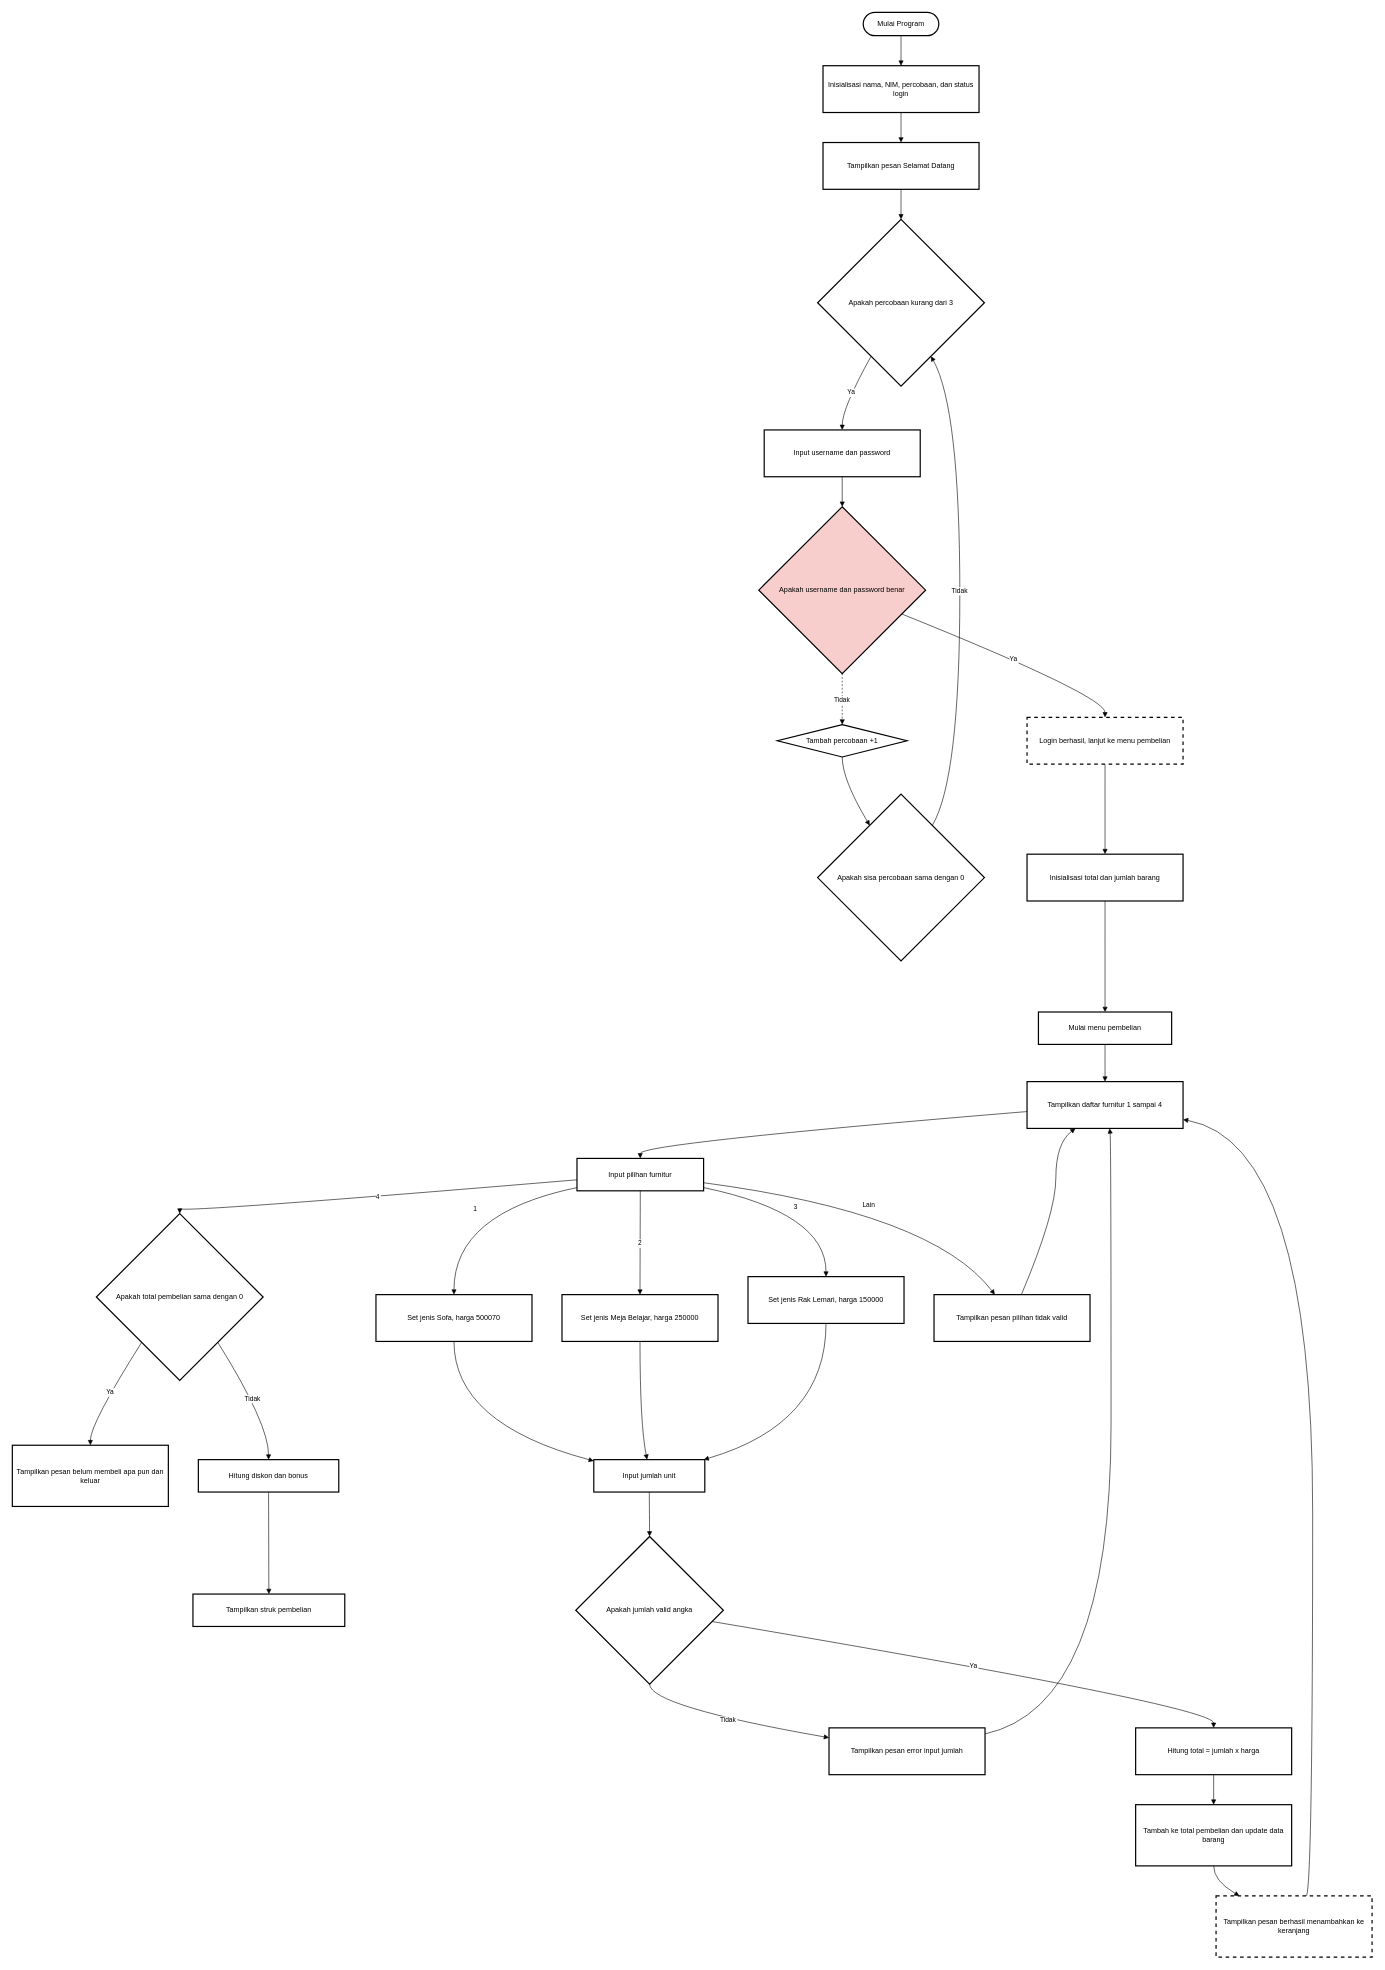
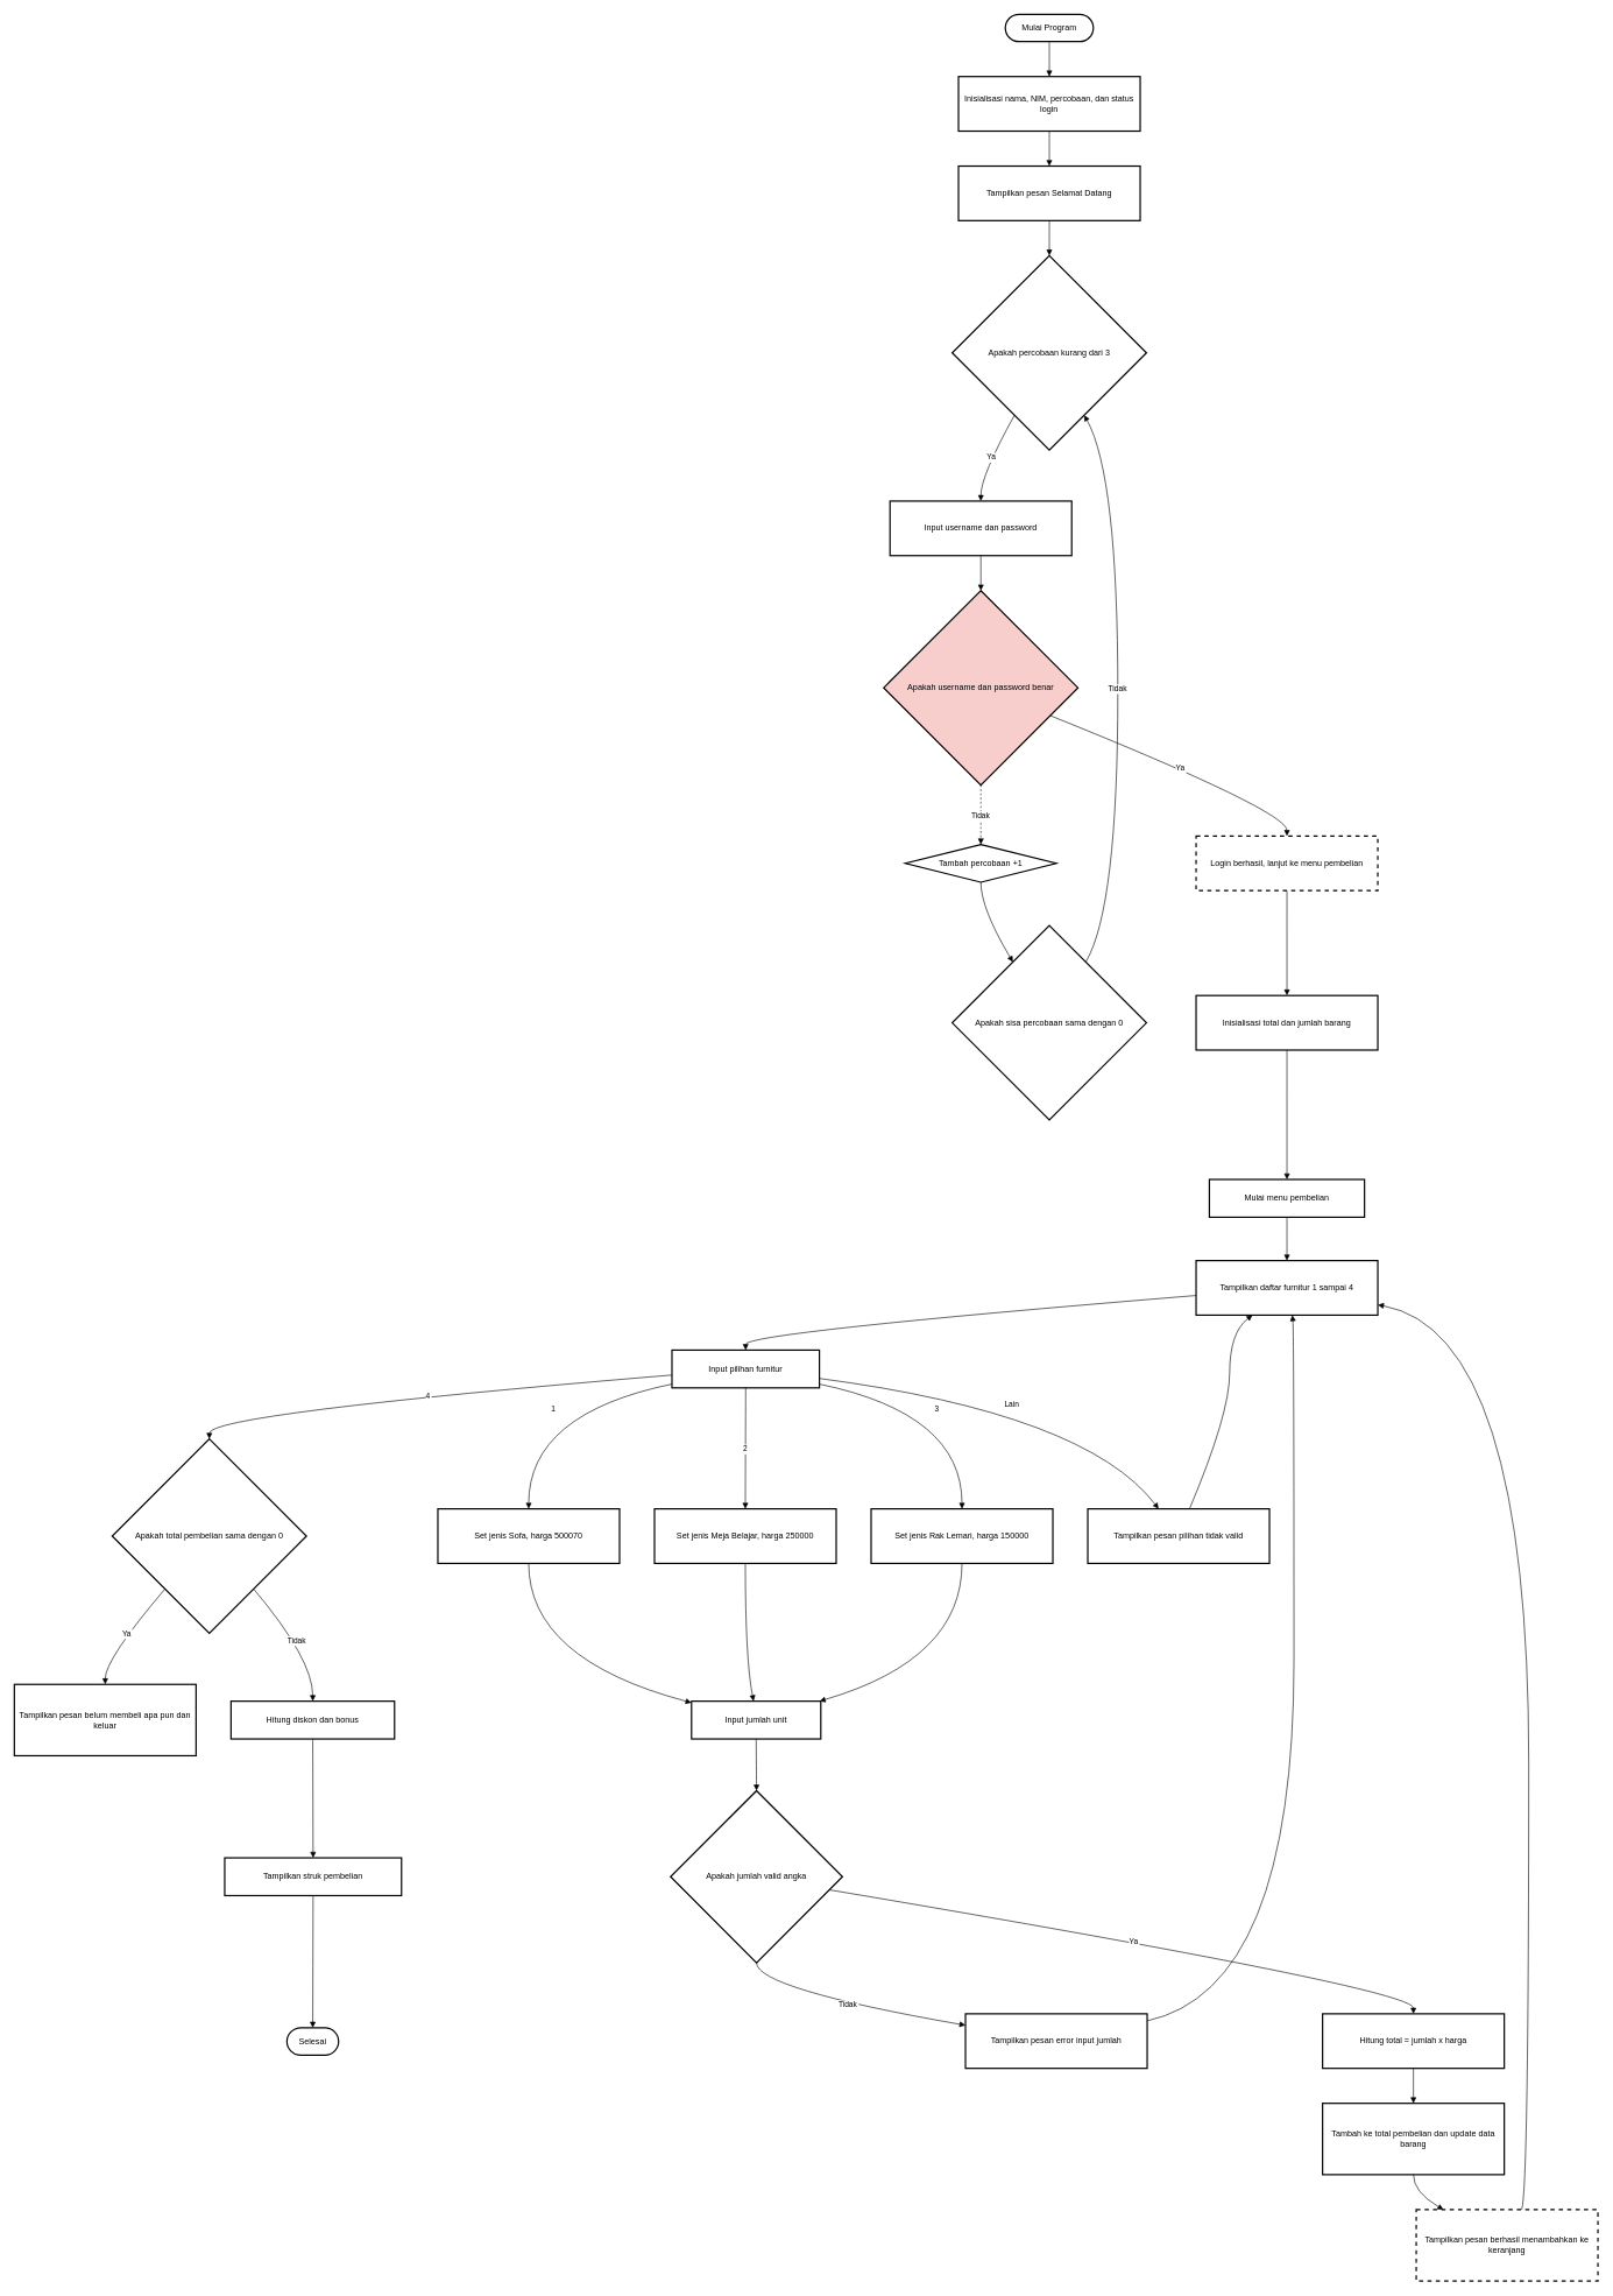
  <mxCell id="0" />
  <mxCell id="1" parent="0" />
  <mxCell id="2" value="Mulai Program" style="rounded=1;whiteSpace=wrap;arcSize=50;strokeWidth=2;" vertex="1" parent="1"><mxGeometry x="1438" y="20" width="126" height="39" as="geometry" /></mxCell>
  <mxCell id="3" value="Inisialisasi nama, NIM, percobaan, dan status login" style="whiteSpace=wrap;strokeWidth=2;" vertex="1" parent="1"><mxGeometry x="1371" y="109" width="260" height="78" as="geometry" /></mxCell>
  <mxCell id="4" value="Tampilkan pesan Selamat Datang" style="whiteSpace=wrap;strokeWidth=2;" vertex="1" parent="1"><mxGeometry x="1371" y="237" width="260" height="78" as="geometry" /></mxCell>
  <mxCell id="5" value="Apakah percobaan kurang dari 3" style="rhombus;strokeWidth=2;whiteSpace=wrap;" vertex="1" parent="1"><mxGeometry x="1362" y="365" width="278" height="278" as="geometry" /></mxCell>
  <mxCell id="6" value="Input username dan password" style="whiteSpace=wrap;strokeWidth=2;" vertex="1" parent="1"><mxGeometry x="1273" y="716" width="260" height="78" as="geometry" /></mxCell>
  <mxCell id="7" value="Apakah username dan password benar" style="rhombus;strokeWidth=2;whiteSpace=wrap;fillColor=#f8cecc;" vertex="1" parent="1"><mxGeometry x="1264" y="844" width="278" height="278" as="geometry" /></mxCell>
  <mxCell id="8" value="Login berhasil, lanjut ke menu pembelian" style="whiteSpace=wrap;strokeWidth=2;dashed=1;" vertex="1" parent="1"><mxGeometry x="1711" y="1195" width="260" height="78" as="geometry" /></mxCell>
  <mxCell id="9" value="Tambah percobaan +1" style="rhombus;whiteSpace=wrap;strokeWidth=2;" vertex="1" parent="1"><mxGeometry x="1295" y="1207" width="216" height="54" as="geometry" /></mxCell>
  <mxCell id="10" value="Apakah sisa percobaan sama dengan 0" style="rhombus;strokeWidth=2;whiteSpace=wrap;" vertex="1" parent="1"><mxGeometry x="1362" y="1323" width="278" height="278" as="geometry" /></mxCell>
  <mxCell id="11" value="Inisialisasi total dan jumlah barang" style="whiteSpace=wrap;strokeWidth=2;" vertex="1" parent="1"><mxGeometry x="1711" y="1423" width="260" height="78" as="geometry" /></mxCell>
  <mxCell id="12" value="Mulai menu pembelian" style="whiteSpace=wrap;strokeWidth=2;" vertex="1" parent="1"><mxGeometry x="1730" y="1686" width="222" height="54" as="geometry" /></mxCell>
  <mxCell id="13" value="Tampilkan daftar furnitur 1 sampai 4" style="whiteSpace=wrap;strokeWidth=2;" vertex="1" parent="1"><mxGeometry x="1711" y="1802" width="260" height="78" as="geometry" /></mxCell>
  <mxCell id="14" value="Input pilihan furnitur" style="whiteSpace=wrap;strokeWidth=2;" vertex="1" parent="1"><mxGeometry x="961" y="1930" width="211" height="54" as="geometry" /></mxCell>
- <mxCell id="15" value="Apakah total pembelian sama dengan 0" style="rhombus;strokeWidth=2;whiteSpace=wrap;" vertex="1" parent="1"><mxGeometry x="160" y="2022" width="278" height="278" as="geometry" /></mxCell>
+ <mxCell id="15" value="Apakah total pembelian sama dengan 0" style="rhombus;strokeWidth=2;whiteSpace=wrap;" vertex="1" parent="1"><mxGeometry x="160" y="2057" width="278" height="278" as="geometry" /></mxCell>
  <mxCell id="16" value="Tampilkan pesan belum membeli apa pun dan keluar" style="whiteSpace=wrap;strokeWidth=2;" vertex="1" parent="1"><mxGeometry x="20" y="2408" width="260" height="102" as="geometry" /></mxCell>
  <mxCell id="17" value="Hitung diskon dan bonus" style="whiteSpace=wrap;strokeWidth=2;" vertex="1" parent="1"><mxGeometry x="330" y="2432" width="234" height="54" as="geometry" /></mxCell>
  <mxCell id="18" value="Tampilkan struk pembelian" style="whiteSpace=wrap;strokeWidth=2;" vertex="1" parent="1"><mxGeometry x="321" y="2656" width="253" height="54" as="geometry" /></mxCell>
+ <mxCell id="19" value="Selesai" style="rounded=1;whiteSpace=wrap;arcSize=50;strokeWidth=2;" vertex="1" parent="1"><mxGeometry x="410" y="2899" width="74" height="39" as="geometry" /></mxCell>
  <mxCell id="20" value="Set jenis Sofa, harga 500070" style="whiteSpace=wrap;strokeWidth=2;" vertex="1" parent="1"><mxGeometry x="626" y="2157" width="260" height="78" as="geometry" /></mxCell>
  <mxCell id="21" value="Set jenis Meja Belajar, harga 250000" style="whiteSpace=wrap;strokeWidth=2;" vertex="1" parent="1"><mxGeometry x="936" y="2157" width="260" height="78" as="geometry" /></mxCell>
- <mxCell id="22" value="Set jenis Rak Lemari, harga 150000" style="whiteSpace=wrap;strokeWidth=2;" vertex="1" parent="1"><mxGeometry x="1246" y="2127" width="260" height="78" as="geometry" /></mxCell>
+ <mxCell id="22" value="Set jenis Rak Lemari, harga 150000" style="whiteSpace=wrap;strokeWidth=2;" vertex="1" parent="1"><mxGeometry x="1246" y="2157" width="260" height="78" as="geometry" /></mxCell>
  <mxCell id="23" value="Tampilkan pesan pilihan tidak valid" style="whiteSpace=wrap;strokeWidth=2;" vertex="1" parent="1"><mxGeometry x="1556" y="2157" width="260" height="78" as="geometry" /></mxCell>
  <mxCell id="24" value="Input jumlah unit" style="whiteSpace=wrap;strokeWidth=2;" vertex="1" parent="1"><mxGeometry x="989" y="2432" width="185" height="54" as="geometry" /></mxCell>
  <mxCell id="25" value="Apakah jumlah valid angka" style="rhombus;strokeWidth=2;whiteSpace=wrap;" vertex="1" parent="1"><mxGeometry x="959" y="2560" width="246" height="246" as="geometry" /></mxCell>
  <mxCell id="26" value="Tampilkan pesan error input jumlah" style="whiteSpace=wrap;strokeWidth=2;" vertex="1" parent="1"><mxGeometry x="1381" y="2879" width="260" height="78" as="geometry" /></mxCell>
  <mxCell id="27" value="Hitung total = jumlah x harga" style="whiteSpace=wrap;strokeWidth=2;" vertex="1" parent="1"><mxGeometry x="1892" y="2879" width="260" height="78" as="geometry" /></mxCell>
  <mxCell id="28" value="Tambah ke total pembelian dan update data barang" style="whiteSpace=wrap;strokeWidth=2;" vertex="1" parent="1"><mxGeometry x="1892" y="3007" width="260" height="102" as="geometry" /></mxCell>
  <mxCell id="29" value="Tampilkan pesan berhasil menambahkan ke keranjang" style="whiteSpace=wrap;strokeWidth=2;dashed=1;" vertex="1" parent="1"><mxGeometry x="2026" y="3159" width="260" height="102" as="geometry" /></mxCell>
  <mxCell id="30" value="" style="curved=1;startArrow=none;endArrow=block;exitX=0.5;exitY=1;entryX=0.5;entryY=0;rounded=0;" edge="1" parent="1" source="2" target="3"><mxGeometry relative="1" as="geometry"><Array as="points" /></mxGeometry></mxCell>
  <mxCell id="31" value="" style="curved=1;startArrow=none;endArrow=block;exitX=0.5;exitY=1;entryX=0.5;entryY=0;rounded=0;" edge="1" parent="1" source="3" target="4"><mxGeometry relative="1" as="geometry"><Array as="points" /></mxGeometry></mxCell>
  <mxCell id="32" value="" style="curved=1;startArrow=none;endArrow=block;exitX=0.5;exitY=1;entryX=0.5;entryY=0;rounded=0;" edge="1" parent="1" source="4" target="5"><mxGeometry relative="1" as="geometry"><Array as="points" /></mxGeometry></mxCell>
  <mxCell id="33" value="Ya" style="curved=1;startArrow=none;endArrow=block;exitX=0.22;exitY=1;entryX=0.5;entryY=0;rounded=0;" edge="1" parent="1" source="5" target="6"><mxGeometry relative="1" as="geometry"><Array as="points"><mxPoint x="1403" y="680" /></Array></mxGeometry></mxCell>
  <mxCell id="34" value="" style="curved=1;startArrow=none;endArrow=block;exitX=0.5;exitY=1;entryX=0.5;entryY=0;rounded=0;" edge="1" parent="1" source="6" target="7"><mxGeometry relative="1" as="geometry"><Array as="points" /></mxGeometry></mxCell>
  <mxCell id="35" value="Ya" style="curved=1;startArrow=none;endArrow=block;exitX=1;exitY=0.7;entryX=0.5;entryY=0;rounded=0;" edge="1" parent="1" source="7" target="8"><mxGeometry relative="1" as="geometry"><Array as="points"><mxPoint x="1841" y="1159" /></Array></mxGeometry></mxCell>
  <mxCell id="36" value="Tidak" style="curved=1;startArrow=none;endArrow=block;exitX=0.5;exitY=1;entryX=0.5;entryY=0;rounded=0;dashed=1;" edge="1" parent="1" source="7" target="9"><mxGeometry relative="1" as="geometry"><Array as="points" /></mxGeometry></mxCell>
  <mxCell id="37" value="" style="curved=1;startArrow=none;endArrow=block;exitX=0.5;exitY=1;entryX=0.2;entryY=0;rounded=0;" edge="1" parent="1" source="9" target="10"><mxGeometry relative="1" as="geometry"><Array as="points"><mxPoint x="1403" y="1298" /></Array></mxGeometry></mxCell>
  <mxCell id="38" value="Tidak" style="curved=1;startArrow=none;endArrow=block;exitX=0.8;exitY=0;entryX=0.78;entryY=1;rounded=0;" edge="1" parent="1" source="10" target="5"><mxGeometry relative="1" as="geometry"><Array as="points"><mxPoint x="1599" y="1298" /><mxPoint x="1599" y="680" /></Array></mxGeometry></mxCell>
  <mxCell id="39" value="" style="curved=1;startArrow=none;endArrow=block;exitX=0.5;exitY=1;entryX=0.5;entryY=0;rounded=0;" edge="1" parent="1" source="8" target="11"><mxGeometry relative="1" as="geometry"><Array as="points" /></mxGeometry></mxCell>
  <mxCell id="40" value="" style="curved=1;startArrow=none;endArrow=block;exitX=0.5;exitY=1;entryX=0.5;entryY=0;rounded=0;" edge="1" parent="1" source="11" target="12"><mxGeometry relative="1" as="geometry"><Array as="points" /></mxGeometry></mxCell>
  <mxCell id="41" value="" style="curved=1;startArrow=none;endArrow=block;exitX=0.5;exitY=1;entryX=0.5;entryY=0;rounded=0;" edge="1" parent="1" source="12" target="13"><mxGeometry relative="1" as="geometry"><Array as="points" /></mxGeometry></mxCell>
  <mxCell id="42" value="" style="curved=1;startArrow=none;endArrow=block;exitX=0;exitY=0.64;entryX=0.5;entryY=0;rounded=0;" edge="1" parent="1" source="13" target="14"><mxGeometry relative="1" as="geometry"><Array as="points"><mxPoint x="1066" y="1905" /></Array></mxGeometry></mxCell>
  <mxCell id="43" value="4" style="curved=1;startArrow=none;endArrow=block;exitX=0;exitY=0.66;entryX=0.5;entryY=0;rounded=0;" edge="1" parent="1" source="14" target="15"><mxGeometry relative="1" as="geometry"><Array as="points"><mxPoint x="299" y="2021" /></Array></mxGeometry></mxCell>
  <mxCell id="44" value="Ya" style="curved=1;startArrow=none;endArrow=block;exitX=0.08;exitY=1;entryX=0.5;entryY=0;rounded=0;" edge="1" parent="1" source="15" target="16"><mxGeometry relative="1" as="geometry"><Array as="points"><mxPoint x="150" y="2372" /></Array></mxGeometry></mxCell>
  <mxCell id="45" value="Tidak" style="curved=1;startArrow=none;endArrow=block;exitX=0.92;exitY=1;entryX=0.5;entryY=0;rounded=0;" edge="1" parent="1" source="15" target="17"><mxGeometry relative="1" as="geometry"><Array as="points"><mxPoint x="447" y="2372" /></Array></mxGeometry></mxCell>
  <mxCell id="46" value="" style="curved=1;startArrow=none;endArrow=block;exitX=0.5;exitY=1;entryX=0.5;entryY=0;rounded=0;" edge="1" parent="1" source="17" target="18"><mxGeometry relative="1" as="geometry"><Array as="points" /></mxGeometry></mxCell>
+ <mxCell id="47" value="" style="curved=1;startArrow=none;endArrow=block;exitX=0.5;exitY=1;entryX=0.5;entryY=-0.01;rounded=0;" edge="1" parent="1" source="18" target="19"><mxGeometry relative="1" as="geometry"><Array as="points" /></mxGeometry></mxCell>
  <mxCell id="48" value="1" style="curved=1;startArrow=none;endArrow=block;exitX=0;exitY=0.9;entryX=0.5;entryY=0;rounded=0;" edge="1" parent="1" source="14" target="20"><mxGeometry relative="1" as="geometry"><Array as="points"><mxPoint x="756" y="2021" /></Array></mxGeometry></mxCell>
  <mxCell id="49" value="2" style="curved=1;startArrow=none;endArrow=block;exitX=0.5;exitY=1;entryX=0.5;entryY=0;rounded=0;" edge="1" parent="1" source="14" target="21"><mxGeometry relative="1" as="geometry"><Array as="points" /></mxGeometry></mxCell>
  <mxCell id="50" value="3" style="curved=1;startArrow=none;endArrow=block;exitX=1;exitY=0.9;entryX=0.5;entryY=0;rounded=0;" edge="1" parent="1" source="14" target="22"><mxGeometry relative="1" as="geometry"><Array as="points"><mxPoint x="1376" y="2021" /></Array></mxGeometry></mxCell>
  <mxCell id="51" value="Lain" style="curved=1;startArrow=none;endArrow=block;exitX=1;exitY=0.75;entryX=0.39;entryY=0;rounded=0;" edge="1" parent="1" source="14" target="23"><mxGeometry relative="1" as="geometry"><Array as="points"><mxPoint x="1553" y="2021" /></Array></mxGeometry></mxCell>
  <mxCell id="52" value="" style="curved=1;startArrow=none;endArrow=block;exitX=0.56;exitY=0;entryX=0.31;entryY=1;rounded=0;" edge="1" parent="1" source="23" target="13"><mxGeometry relative="1" as="geometry"><Array as="points"><mxPoint x="1759" y="2021" /><mxPoint x="1759" y="1905" /></Array></mxGeometry></mxCell>
  <mxCell id="53" value="" style="curved=1;startArrow=none;endArrow=block;exitX=0.5;exitY=1;entryX=0;entryY=0.04;rounded=0;" edge="1" parent="1" source="20" target="24"><mxGeometry relative="1" as="geometry"><Array as="points"><mxPoint x="756" y="2372" /></Array></mxGeometry></mxCell>
  <mxCell id="54" value="" style="curved=1;startArrow=none;endArrow=block;exitX=0.5;exitY=1;entryX=0.48;entryY=0;rounded=0;" edge="1" parent="1" source="21" target="24"><mxGeometry relative="1" as="geometry"><Array as="points"><mxPoint x="1066" y="2372" /></Array></mxGeometry></mxCell>
  <mxCell id="55" value="" style="curved=1;startArrow=none;endArrow=block;exitX=0.5;exitY=1;entryX=0.99;entryY=0;rounded=0;" edge="1" parent="1" source="22" target="24"><mxGeometry relative="1" as="geometry"><Array as="points"><mxPoint x="1376" y="2372" /></Array></mxGeometry></mxCell>
  <mxCell id="56" value="" style="curved=1;startArrow=none;endArrow=block;exitX=0.5;exitY=1;entryX=0.5;entryY=0;rounded=0;" edge="1" parent="1" source="24" target="25"><mxGeometry relative="1" as="geometry"><Array as="points" /></mxGeometry></mxCell>
  <mxCell id="57" value="Tidak" style="curved=1;startArrow=none;endArrow=block;exitX=0.5;exitY=1;entryX=0;entryY=0.21;rounded=0;" edge="1" parent="1" source="25" target="26"><mxGeometry relative="1" as="geometry"><Array as="points"><mxPoint x="1082" y="2843" /></Array></mxGeometry></mxCell>
  <mxCell id="58" value="" style="curved=1;startArrow=none;endArrow=block;exitX=1;exitY=0.13;entryX=0.53;entryY=1;rounded=0;" edge="1" parent="1" source="26" target="13"><mxGeometry relative="1" as="geometry"><Array as="points"><mxPoint x="1851" y="2843" /><mxPoint x="1851" y="1905" /></Array></mxGeometry></mxCell>
  <mxCell id="59" value="Ya" style="curved=1;startArrow=none;endArrow=block;exitX=1;exitY=0.59;entryX=0.5;entryY=0;rounded=0;" edge="1" parent="1" source="25" target="27"><mxGeometry relative="1" as="geometry"><Array as="points"><mxPoint x="2022" y="2843" /></Array></mxGeometry></mxCell>
  <mxCell id="60" value="" style="curved=1;startArrow=none;endArrow=block;exitX=0.5;exitY=1;entryX=0.5;entryY=0;rounded=0;" edge="1" parent="1" source="27" target="28"><mxGeometry relative="1" as="geometry"><Array as="points" /></mxGeometry></mxCell>
  <mxCell id="61" value="" style="curved=1;startArrow=none;endArrow=block;exitX=0.5;exitY=1;entryX=0.15;entryY=0;rounded=0;" edge="1" parent="1" source="28" target="29"><mxGeometry relative="1" as="geometry"><Array as="points"><mxPoint x="2022" y="3134" /></Array></mxGeometry></mxCell>
  <mxCell id="62" value="" style="curved=1;startArrow=none;endArrow=block;exitX=0.58;exitY=0;entryX=1;entryY=0.81;rounded=0;" edge="1" parent="1" source="29" target="13"><mxGeometry relative="1" as="geometry"><Array as="points"><mxPoint x="2187" y="3134" /><mxPoint x="2187" y="1905" /></Array></mxGeometry></mxCell>
